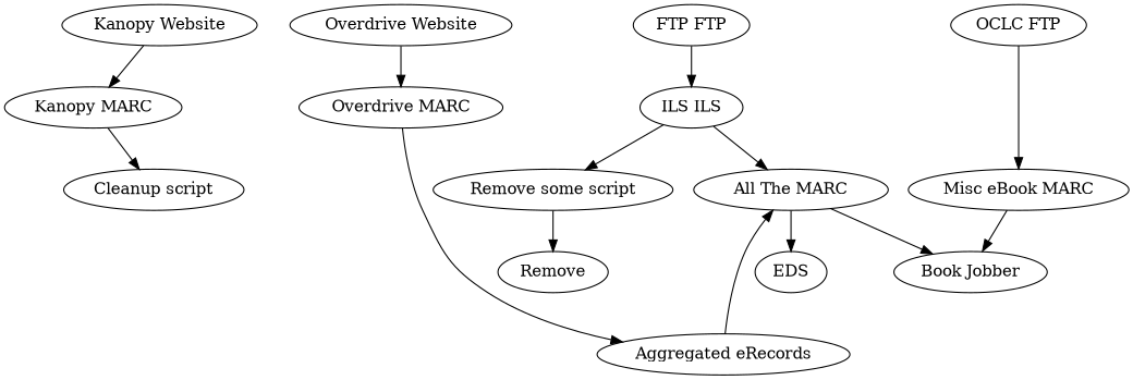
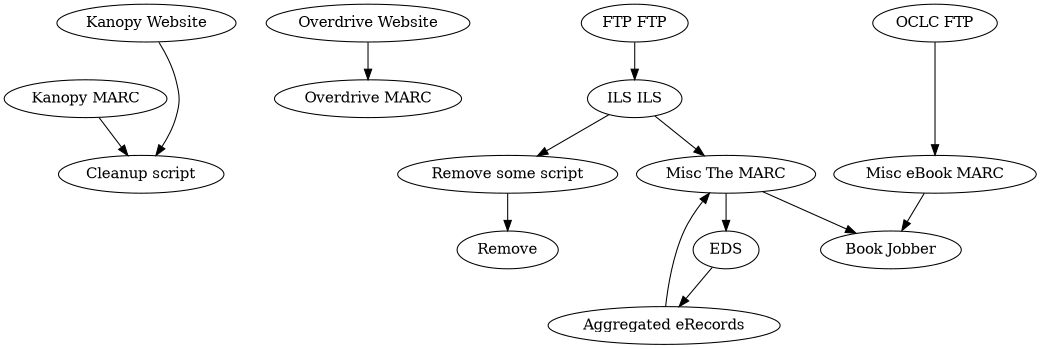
  digraph {
    "Kanopy Website"
    n2 [label="FTP FTP"]
    "Overdrive Website"
    "OCLC FTP"
    "Kanopy MARC"
    n6 [label="ILS ILS"]
    "Overdrive MARC"
    "Misc eBook MARC"
    "Cleanup script"
-   "All The MARC"
+   "All The MARC" [label="Misc The MARC"]
    n11 [label="Remove some script"]
    "Aggregated eRecords"
    "Book Jobber"
    EDS
    n15 [label=Remove]
    subgraph sub_1 {
      rank=same
      "Kanopy Website"
      n2
      "Overdrive Website"
      "OCLC FTP"
    }
-   "Kanopy Website" -> "Kanopy MARC"
+   "Kanopy Website" -> "Cleanup script"
    n2 -> n6
    "Overdrive Website" -> "Overdrive MARC"
    "OCLC FTP" -> "Misc eBook MARC"
    "Kanopy MARC" -> "Cleanup script"
    n6 -> "All The MARC"
    n6 -> n11
-   "Overdrive MARC" -> "Aggregated eRecords"
+   EDS -> "Aggregated eRecords"
    "Misc eBook MARC" -> "Book Jobber"
    "All The MARC" -> "Book Jobber"
    "All The MARC" -> EDS
    n11 -> n15
    "Aggregated eRecords" -> "All The MARC"
  }
